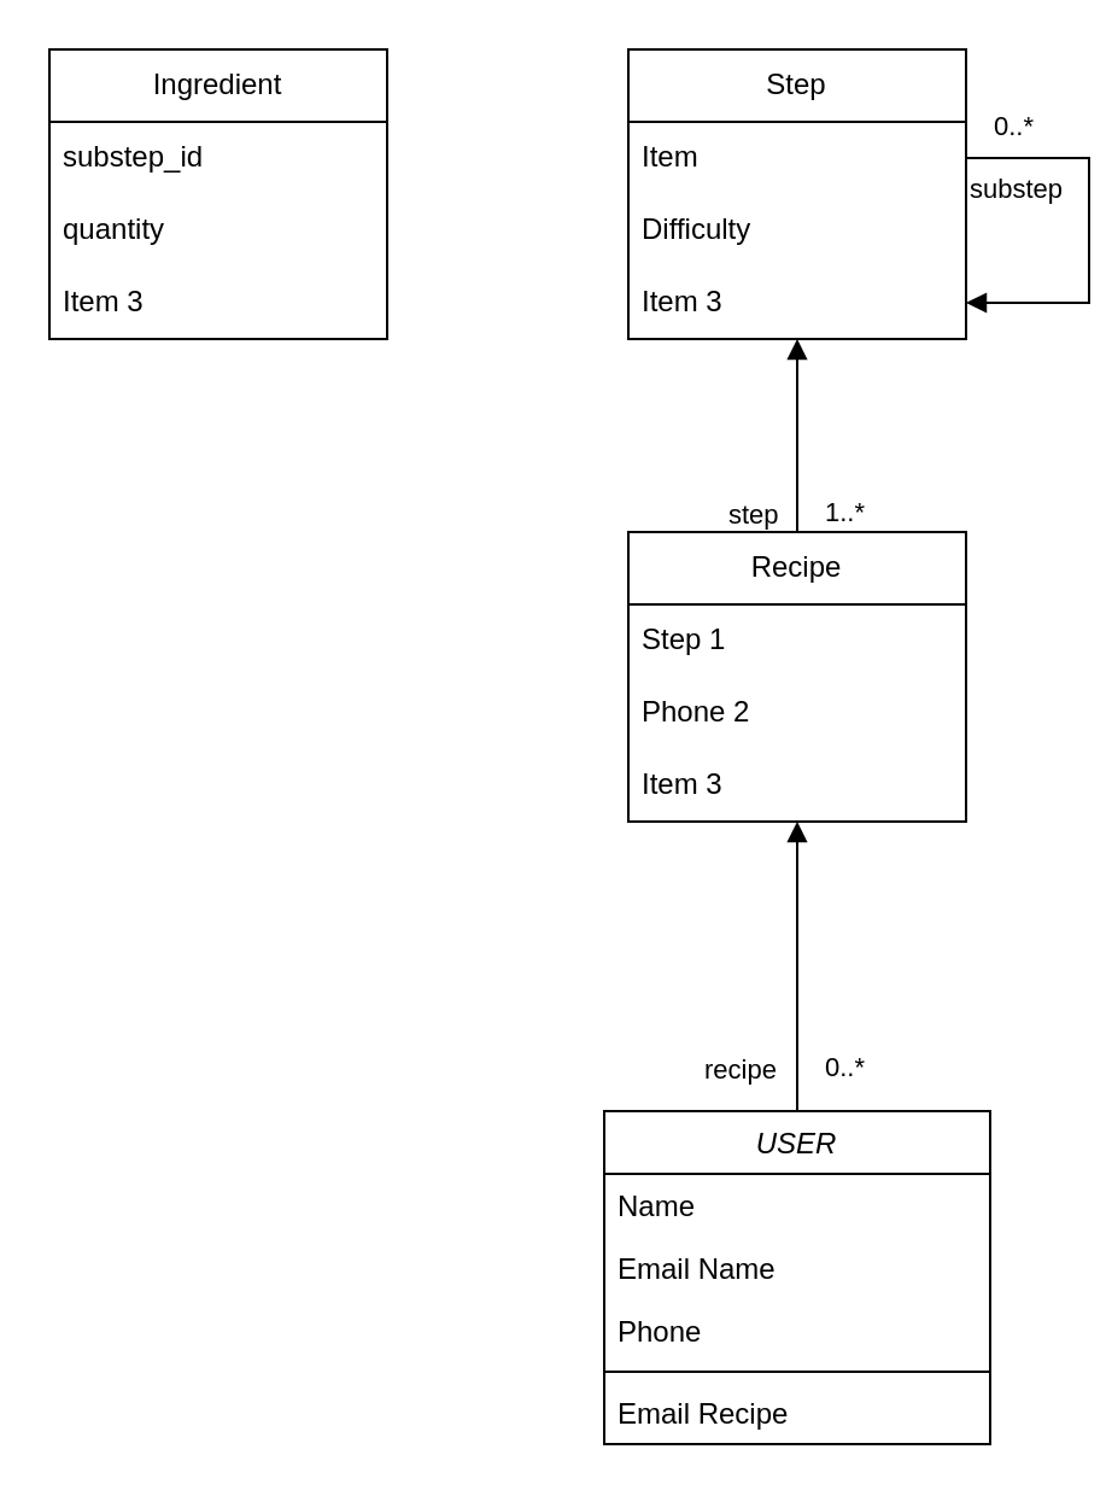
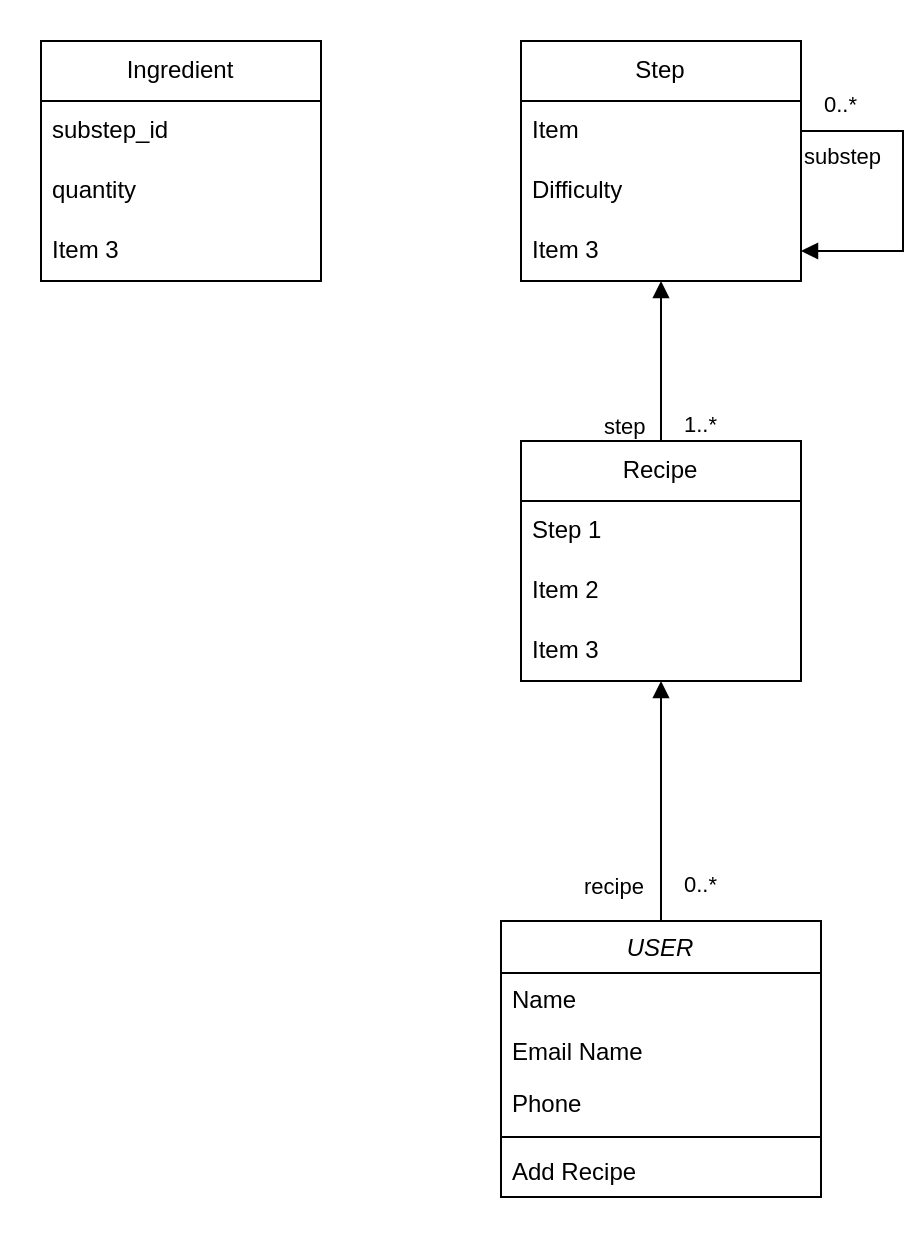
  <mxCell id="0" />
  <mxCell id="1" parent="0" />
  <mxCell id="2" value="USER" style="swimlane;fontStyle=2;align=center;verticalAlign=top;childLayout=stackLayout;horizontal=1;startSize=26;horizontalStack=0;resizeParent=1;resizeLast=0;collapsible=1;marginBottom=0;rounded=0;shadow=0;strokeWidth=1;" vertex="1" parent="1"><mxGeometry x="250" y="460" width="160" height="138" as="geometry"><mxRectangle x="230" y="140" width="160" height="26" as="alternateBounds" /></mxGeometry></mxCell>
  <mxCell id="3" value="Name" style="text;align=left;verticalAlign=top;spacingLeft=4;spacingRight=4;overflow=hidden;rotatable=0;points=[[0,0.5],[1,0.5]];portConstraint=eastwest;" vertex="1" parent="2"><mxGeometry y="26" width="160" height="26" as="geometry" /></mxCell>
  <mxCell id="4" value="Email Name" style="text;align=left;verticalAlign=top;spacingLeft=4;spacingRight=4;overflow=hidden;rotatable=0;points=[[0,0.5],[1,0.5]];portConstraint=eastwest;rounded=0;shadow=0;html=0;" vertex="1" parent="2"><mxGeometry y="52" width="160" height="26" as="geometry" /></mxCell>
  <mxCell id="5" value="Phone" style="text;align=left;verticalAlign=top;spacingLeft=4;spacingRight=4;overflow=hidden;rotatable=0;points=[[0,0.5],[1,0.5]];portConstraint=eastwest;rounded=0;shadow=0;html=0;" vertex="1" parent="2"><mxGeometry y="78" width="160" height="26" as="geometry" /></mxCell>
  <mxCell id="6" value="" style="line;html=1;strokeWidth=1;align=left;verticalAlign=middle;spacingTop=-1;spacingLeft=3;spacingRight=3;rotatable=0;labelPosition=right;points=[];portConstraint=eastwest;" vertex="1" parent="2"><mxGeometry y="104" width="160" height="8" as="geometry" /></mxCell>
- <mxCell id="7" value="Email Recipe" style="text;align=left;verticalAlign=top;spacingLeft=4;spacingRight=4;overflow=hidden;rotatable=0;points=[[0,0.5],[1,0.5]];portConstraint=eastwest;" vertex="1" parent="2"><mxGeometry y="112" width="160" height="26" as="geometry" /></mxCell>
+ <mxCell id="7" value="Add Recipe" style="text;align=left;verticalAlign=top;spacingLeft=4;spacingRight=4;overflow=hidden;rotatable=0;points=[[0,0.5],[1,0.5]];portConstraint=eastwest;" vertex="1" parent="2"><mxGeometry y="112" width="160" height="26" as="geometry" /></mxCell>
  <mxCell id="8" value="Recipe" style="swimlane;fontStyle=0;childLayout=stackLayout;horizontal=1;startSize=30;horizontalStack=0;resizeParent=1;resizeParentMax=0;resizeLast=0;collapsible=1;marginBottom=0;whiteSpace=wrap;html=1;" vertex="1" parent="1"><mxGeometry x="260" y="220" width="140" height="120" as="geometry" /></mxCell>
  <mxCell id="9" value="Step 1" style="text;strokeColor=none;fillColor=none;align=left;verticalAlign=middle;spacingLeft=4;spacingRight=4;overflow=hidden;points=[[0,0.5],[1,0.5]];portConstraint=eastwest;rotatable=0;whiteSpace=wrap;html=1;" vertex="1" parent="8"><mxGeometry y="30" width="140" height="30" as="geometry" /></mxCell>
- <mxCell id="10" value="Phone 2" style="text;strokeColor=none;fillColor=none;align=left;verticalAlign=middle;spacingLeft=4;spacingRight=4;overflow=hidden;points=[[0,0.5],[1,0.5]];portConstraint=eastwest;rotatable=0;whiteSpace=wrap;html=1;" vertex="1" parent="8"><mxGeometry y="60" width="140" height="30" as="geometry" /></mxCell>
+ <mxCell id="10" value="Item 2" style="text;strokeColor=none;fillColor=none;align=left;verticalAlign=middle;spacingLeft=4;spacingRight=4;overflow=hidden;points=[[0,0.5],[1,0.5]];portConstraint=eastwest;rotatable=0;whiteSpace=wrap;html=1;" vertex="1" parent="8"><mxGeometry y="60" width="140" height="30" as="geometry" /></mxCell>
  <mxCell id="11" value="Item 3" style="text;strokeColor=none;fillColor=none;align=left;verticalAlign=middle;spacingLeft=4;spacingRight=4;overflow=hidden;points=[[0,0.5],[1,0.5]];portConstraint=eastwest;rotatable=0;whiteSpace=wrap;html=1;" vertex="1" parent="8"><mxGeometry y="90" width="140" height="30" as="geometry" /></mxCell>
  <mxCell id="12" value="Ingredient" style="swimlane;fontStyle=0;childLayout=stackLayout;horizontal=1;startSize=30;horizontalStack=0;resizeParent=1;resizeParentMax=0;resizeLast=0;collapsible=1;marginBottom=0;whiteSpace=wrap;html=1;" vertex="1" parent="1"><mxGeometry x="20" y="20" width="140" height="120" as="geometry" /></mxCell>
  <mxCell id="13" value="substep_id" style="text;strokeColor=none;fillColor=none;align=left;verticalAlign=middle;spacingLeft=4;spacingRight=4;overflow=hidden;points=[[0,0.5],[1,0.5]];portConstraint=eastwest;rotatable=0;whiteSpace=wrap;html=1;" vertex="1" parent="12"><mxGeometry y="30" width="140" height="30" as="geometry" /></mxCell>
  <mxCell id="14" value="quantity" style="text;strokeColor=none;fillColor=none;align=left;verticalAlign=middle;spacingLeft=4;spacingRight=4;overflow=hidden;points=[[0,0.5],[1,0.5]];portConstraint=eastwest;rotatable=0;whiteSpace=wrap;html=1;" vertex="1" parent="12"><mxGeometry y="60" width="140" height="30" as="geometry" /></mxCell>
  <mxCell id="15" value="Item 3" style="text;strokeColor=none;fillColor=none;align=left;verticalAlign=middle;spacingLeft=4;spacingRight=4;overflow=hidden;points=[[0,0.5],[1,0.5]];portConstraint=eastwest;rotatable=0;whiteSpace=wrap;html=1;" vertex="1" parent="12"><mxGeometry y="90" width="140" height="30" as="geometry" /></mxCell>
  <mxCell id="16" value="Step" style="swimlane;fontStyle=0;childLayout=stackLayout;horizontal=1;startSize=30;horizontalStack=0;resizeParent=1;resizeParentMax=0;resizeLast=0;collapsible=1;marginBottom=0;whiteSpace=wrap;html=1;" vertex="1" parent="1"><mxGeometry x="260" y="20" width="140" height="120" as="geometry" /></mxCell>
  <mxCell id="17" value="Item" style="text;strokeColor=none;fillColor=none;align=left;verticalAlign=middle;spacingLeft=4;spacingRight=4;overflow=hidden;points=[[0,0.5],[1,0.5]];portConstraint=eastwest;rotatable=0;whiteSpace=wrap;html=1;" vertex="1" parent="16"><mxGeometry y="30" width="140" height="30" as="geometry" /></mxCell>
  <mxCell id="18" value="Difficulty" style="text;strokeColor=none;fillColor=none;align=left;verticalAlign=middle;spacingLeft=4;spacingRight=4;overflow=hidden;points=[[0,0.5],[1,0.5]];portConstraint=eastwest;rotatable=0;whiteSpace=wrap;html=1;" vertex="1" parent="16"><mxGeometry y="60" width="140" height="30" as="geometry" /></mxCell>
  <mxCell id="19" value="Item 3" style="text;strokeColor=none;fillColor=none;align=left;verticalAlign=middle;spacingLeft=4;spacingRight=4;overflow=hidden;points=[[0,0.5],[1,0.5]];portConstraint=eastwest;rotatable=0;whiteSpace=wrap;html=1;" vertex="1" parent="16"><mxGeometry y="90" width="140" height="30" as="geometry" /></mxCell>
  <mxCell id="20" value="substep" style="endArrow=block;endFill=1;html=1;edgeStyle=orthogonalEdgeStyle;align=left;verticalAlign=top;rounded=0;exitX=1;exitY=0.5;exitDx=0;exitDy=0;entryX=1;entryY=0.5;entryDx=0;entryDy=0;" edge="1" parent="16" source="17" target="19"><mxGeometry x="-1" relative="1" as="geometry"><mxPoint y="430" as="sourcePoint" /><mxPoint x="190" y="100" as="targetPoint" /><Array as="points"><mxPoint x="191" y="45" /><mxPoint x="191" y="105" /></Array></mxGeometry></mxCell>
  <mxCell id="21" value="0..*&lt;span style=&quot;white-space: pre;&quot;&gt;&#09;&lt;/span&gt;" style="edgeLabel;resizable=0;html=1;align=left;verticalAlign=bottom;" connectable="0" vertex="1" parent="20"><mxGeometry x="-1" relative="1" as="geometry"><mxPoint x="10" y="-5" as="offset" /></mxGeometry></mxCell>
  <mxCell id="22" value="step" style="endArrow=block;endFill=1;html=1;edgeStyle=orthogonalEdgeStyle;align=left;verticalAlign=top;rounded=0;exitX=0.5;exitY=0;exitDx=0;exitDy=0;entryX=0.5;entryY=1;entryDx=0;entryDy=0;" edge="1" parent="1" source="8" target="16"><mxGeometry x="-0.5" y="30" relative="1" as="geometry"><mxPoint x="260" y="450" as="sourcePoint" /><mxPoint x="420" y="450" as="targetPoint" /><mxPoint as="offset" /></mxGeometry></mxCell>
  <mxCell id="23" value="1..*" style="edgeLabel;resizable=0;html=1;align=left;verticalAlign=bottom;" connectable="0" vertex="1" parent="22"><mxGeometry x="-1" relative="1" as="geometry"><mxPoint x="10" as="offset" /></mxGeometry></mxCell>
  <mxCell id="24" value="recipe" style="endArrow=block;endFill=1;html=1;edgeStyle=orthogonalEdgeStyle;align=left;verticalAlign=top;rounded=0;entryX=0.5;entryY=1;entryDx=0;entryDy=0;exitX=0.5;exitY=0;exitDx=0;exitDy=0;" edge="1" parent="1" source="2" target="8"><mxGeometry x="-0.5" y="40" relative="1" as="geometry"><mxPoint x="260" y="450" as="sourcePoint" /><mxPoint x="420" y="450" as="targetPoint" /><mxPoint as="offset" /></mxGeometry></mxCell>
  <mxCell id="25" value="0..*" style="edgeLabel;resizable=0;html=1;align=left;verticalAlign=bottom;" connectable="0" vertex="1" parent="24"><mxGeometry x="-1" relative="1" as="geometry"><mxPoint x="10" y="-10" as="offset" /></mxGeometry></mxCell>
